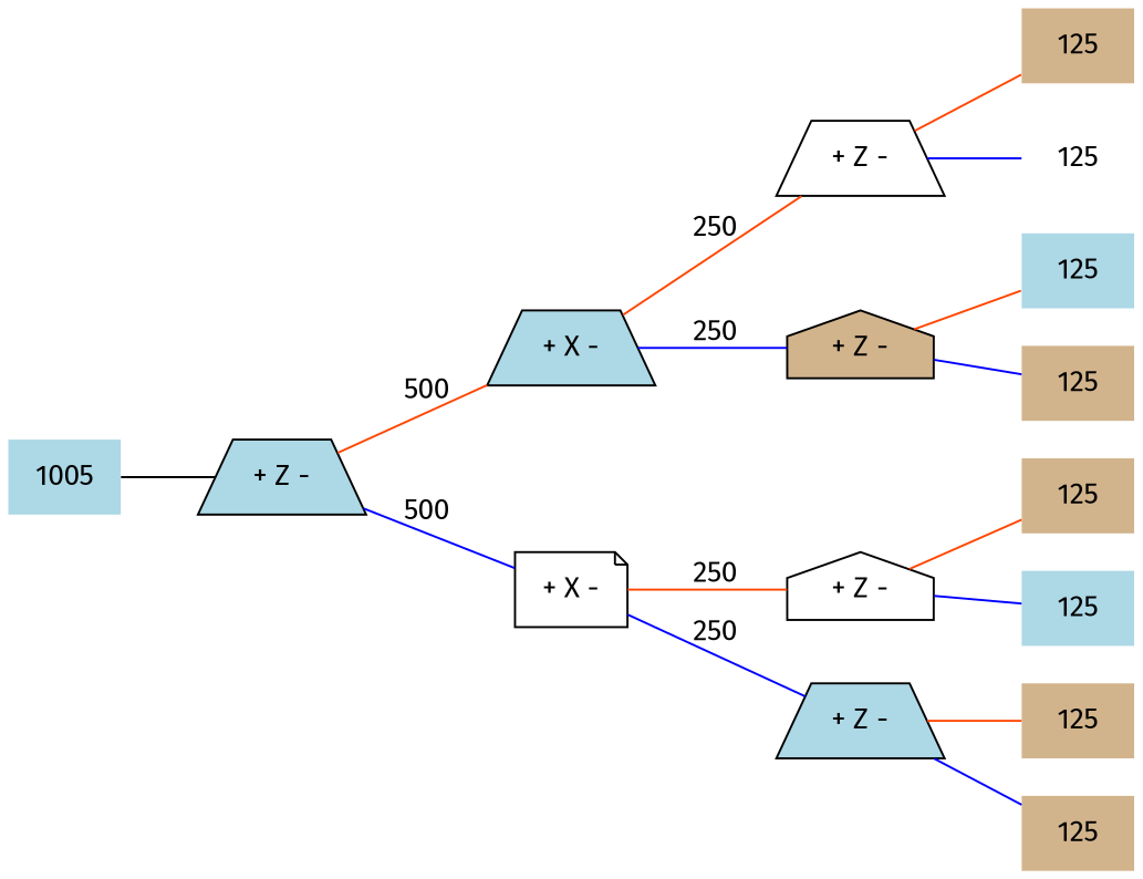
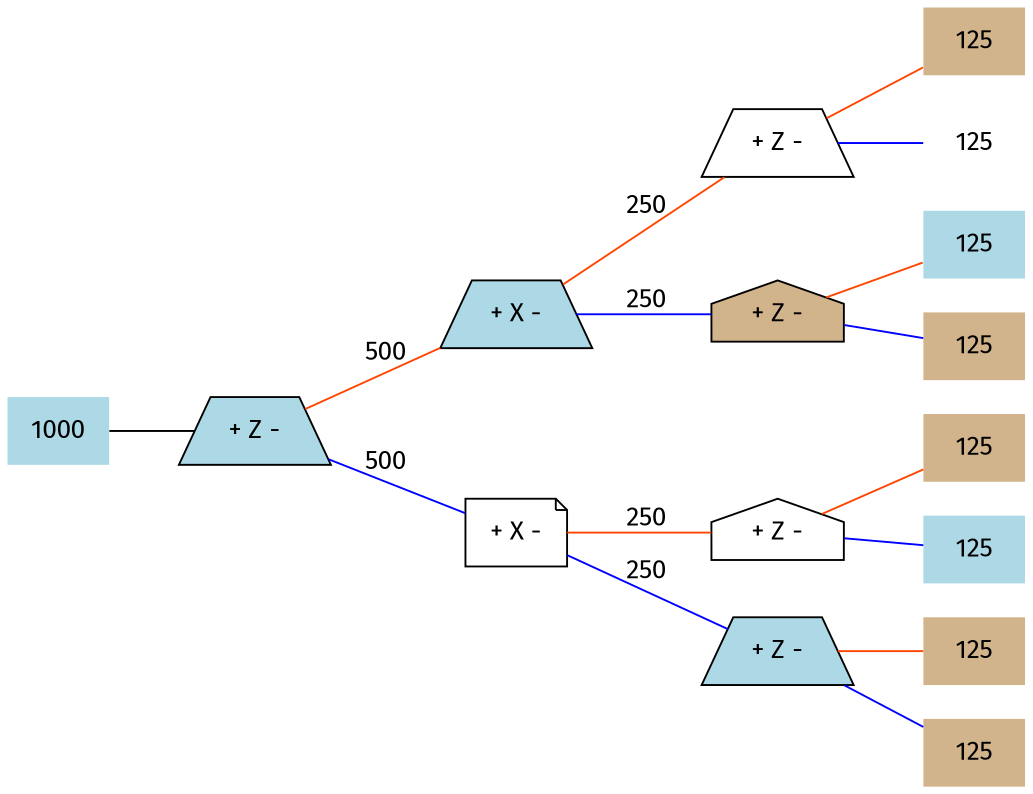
  graph {
    fontname="Fira Sans"
    rankdir=LR
    node [fontname="Fira Sans" shape=none style=filled fillcolor=lightblue]
    edge [fontname="Fira Sans" color=orangered]
-   n1 [label=1005]
+   n1 [label=1000]
    n2 [label="+ Z -" shape=trapezium]
    n3 [label="+ X -" shape=trapezium]
    n4 [label="+ X -" shape=note fillcolor=white]
    n5 [label="+ Z -" shape=house fillcolor=white]
    n6 [label=125 fillcolor=tan]
    n7 [label=125]
    n8 [label="+ Z -" shape=trapezium]
    n9 [label=125 fillcolor=tan]
    n10 [label=125 fillcolor=tan]
    n11 [label="+ Z -" shape=trapezium fillcolor=white]
    n12 [label=125 fillcolor=tan]
    n13 [label=125 fillcolor=white]
    n14 [label="+ Z -" shape=house fillcolor=tan]
    n15 [label=125]
    n16 [label=125 fillcolor=tan]
    n1 -- n2 [color=""]
    n2 -- n3 [label=500]
    n2 -- n4 [color=blue label=500]
    n3 -- n11 [label=250]
    n3 -- n14 [color=blue label=250]
    n4 -- n5 [label=250]
    n4 -- n8 [color=blue label=250]
    n5 -- n6
    n5 -- n7 [color=blue]
    n8 -- n9
    n8 -- n10 [color=blue]
    n11 -- n12
    n11 -- n13 [color=blue]
    n14 -- n15
    n14 -- n16 [color=blue]
  }
